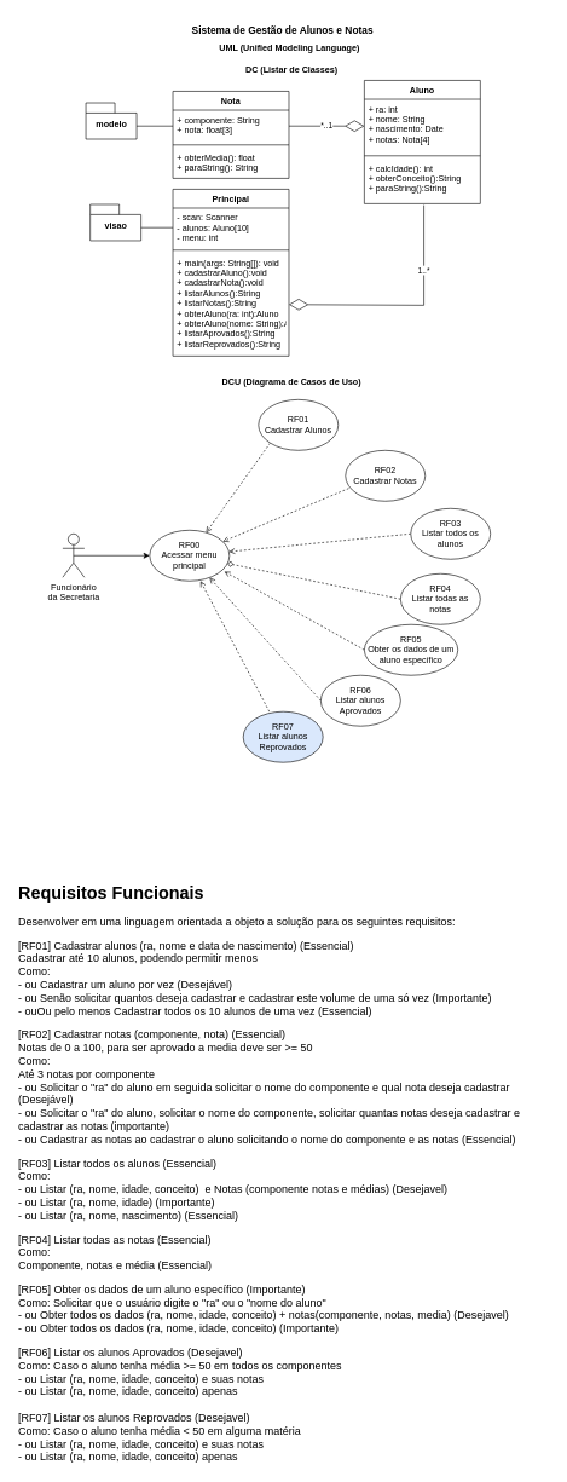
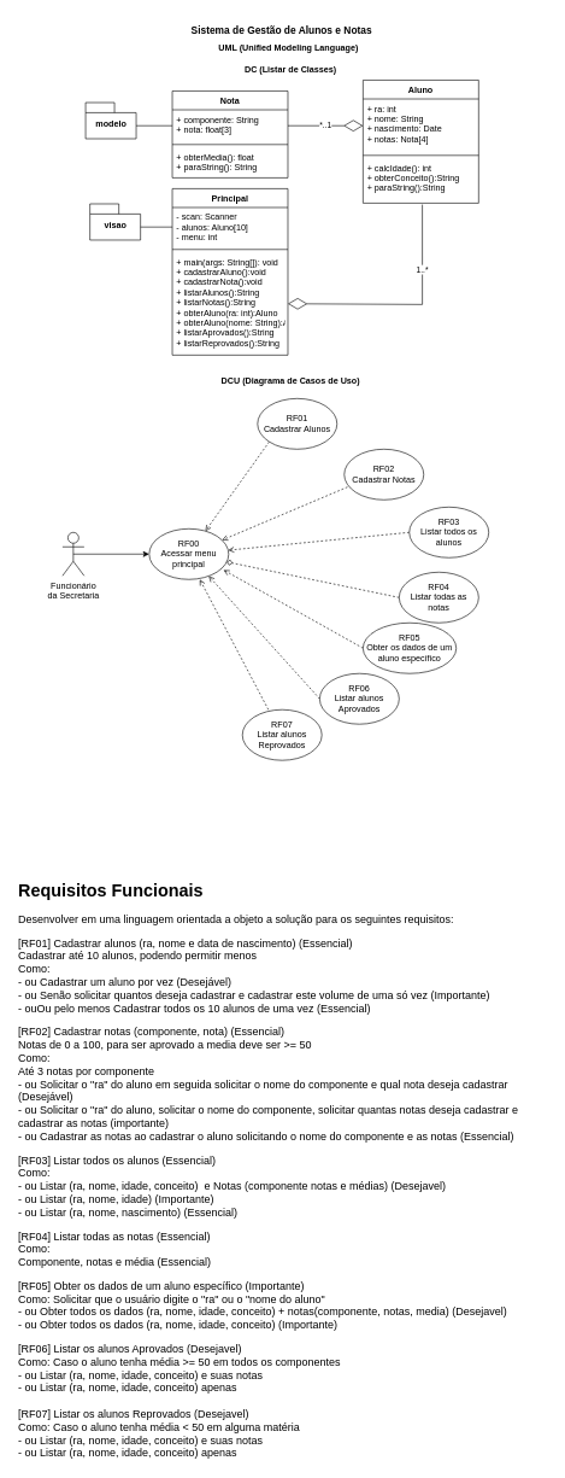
  <mxCell id="0" />
  <mxCell id="1" parent="0" />
  <mxCell id="2" value="Aluno" style="swimlane;fontStyle=1;align=center;verticalAlign=top;childLayout=stackLayout;horizontal=1;startSize=26;horizontalStack=0;resizeParent=1;resizeParentMax=0;resizeLast=0;collapsible=1;marginBottom=0;" parent="1" vertex="1"><mxGeometry x="502" y="110" width="160" height="170" as="geometry" /></mxCell>
  <mxCell id="3" value="+ ra: int&#10;+ nome: String&#10;+ nascimento: Date&#10;+ notas: Nota[4]" style="text;strokeColor=none;fillColor=none;align=left;verticalAlign=top;spacingLeft=4;spacingRight=4;overflow=hidden;rotatable=0;points=[[0,0.5],[1,0.5]];portConstraint=eastwest;" parent="2" vertex="1"><mxGeometry y="26" width="160" height="74" as="geometry" /></mxCell>
  <mxCell id="4" value="" style="line;strokeWidth=1;fillColor=none;align=left;verticalAlign=middle;spacingTop=-1;spacingLeft=3;spacingRight=3;rotatable=0;labelPosition=right;points=[];portConstraint=eastwest;" parent="2" vertex="1"><mxGeometry y="100" width="160" height="8" as="geometry" /></mxCell>
  <mxCell id="5" value="+ calcIdade(): int&#10;+ obterConceito():String&#10;+ paraString():String" style="text;strokeColor=none;fillColor=none;align=left;verticalAlign=top;spacingLeft=4;spacingRight=4;overflow=hidden;rotatable=0;points=[[0,0.5],[1,0.5]];portConstraint=eastwest;" parent="2" vertex="1"><mxGeometry y="108" width="160" height="62" as="geometry" /></mxCell>
  <mxCell id="6" value="Nota" style="swimlane;fontStyle=1;align=center;verticalAlign=top;childLayout=stackLayout;horizontal=1;startSize=26;horizontalStack=0;resizeParent=1;resizeParentMax=0;resizeLast=0;collapsible=1;marginBottom=0;" parent="1" vertex="1"><mxGeometry x="238" y="125" width="160" height="120" as="geometry" /></mxCell>
  <mxCell id="7" value="+ componente: String&#10;+ nota: float[3]" style="text;strokeColor=none;fillColor=none;align=left;verticalAlign=top;spacingLeft=4;spacingRight=4;overflow=hidden;rotatable=0;points=[[0,0.5],[1,0.5]];portConstraint=eastwest;" parent="6" vertex="1"><mxGeometry y="26" width="160" height="44" as="geometry" /></mxCell>
  <mxCell id="8" value="" style="line;strokeWidth=1;fillColor=none;align=left;verticalAlign=middle;spacingTop=-1;spacingLeft=3;spacingRight=3;rotatable=0;labelPosition=right;points=[];portConstraint=eastwest;" parent="6" vertex="1"><mxGeometry y="70" width="160" height="8" as="geometry" /></mxCell>
  <mxCell id="9" value="+ obterMedia(): float&#10;+ paraString(): String" style="text;strokeColor=none;fillColor=none;align=left;verticalAlign=top;spacingLeft=4;spacingRight=4;overflow=hidden;rotatable=0;points=[[0,0.5],[1,0.5]];portConstraint=eastwest;" parent="6" vertex="1"><mxGeometry y="78" width="160" height="42" as="geometry" /></mxCell>
  <mxCell id="10" value="modelo" style="shape=folder;fontStyle=1;spacingTop=10;tabWidth=40;tabHeight=14;tabPosition=left;html=1;" parent="1" vertex="1"><mxGeometry x="118" y="141" width="70" height="50" as="geometry" /></mxCell>
  <mxCell id="11" value="*..1" style="endArrow=diamondThin;endFill=0;endSize=24;html=1;rounded=0;exitX=1;exitY=0.5;exitDx=0;exitDy=0;" parent="1" source="7" target="3" edge="1"><mxGeometry width="160" relative="1" as="geometry"><mxPoint x="478" y="245" as="sourcePoint" /><mxPoint x="578" y="175" as="targetPoint" /></mxGeometry></mxCell>
  <mxCell id="12" value="visao" style="shape=folder;fontStyle=1;spacingTop=10;tabWidth=40;tabHeight=14;tabPosition=left;html=1;" parent="1" vertex="1"><mxGeometry x="124" y="281" width="70" height="50" as="geometry" /></mxCell>
  <mxCell id="13" value="Principal" style="swimlane;fontStyle=1;align=center;verticalAlign=top;childLayout=stackLayout;horizontal=1;startSize=26;horizontalStack=0;resizeParent=1;resizeParentMax=0;resizeLast=0;collapsible=1;marginBottom=0;" parent="1" vertex="1"><mxGeometry x="238" y="260" width="160" height="230" as="geometry" /></mxCell>
  <mxCell id="14" value="- scan: Scanner&#10;- alunos: Aluno[10]&#10;- menu: int" style="text;strokeColor=none;fillColor=none;align=left;verticalAlign=top;spacingLeft=4;spacingRight=4;overflow=hidden;rotatable=0;points=[[0,0.5],[1,0.5]];portConstraint=eastwest;" parent="13" vertex="1"><mxGeometry y="26" width="160" height="54" as="geometry" /></mxCell>
  <mxCell id="15" value="" style="line;strokeWidth=1;fillColor=none;align=left;verticalAlign=middle;spacingTop=-1;spacingLeft=3;spacingRight=3;rotatable=0;labelPosition=right;points=[];portConstraint=eastwest;" parent="13" vertex="1"><mxGeometry y="80" width="160" height="8" as="geometry" /></mxCell>
  <mxCell id="16" value="+ main(args: String[]): void&#10;+ cadastrarAluno():void&#10;+ cadastrarNota():void&#10;+ listarAlunos():String&#10;+ listarNotas():String&#10;+ obterAluno(ra: int):Aluno&#10;+ obterAluno(nome: String):Aluno&#10;+ listarAprovados():String&#10;+ listarReprovados():String" style="text;strokeColor=none;fillColor=none;align=left;verticalAlign=top;spacingLeft=4;spacingRight=4;overflow=hidden;rotatable=0;points=[[0,0.5],[1,0.5]];portConstraint=eastwest;" parent="13" vertex="1"><mxGeometry y="88" width="160" height="142" as="geometry" /></mxCell>
  <mxCell id="17" value="1..*" style="endArrow=diamondThin;endFill=0;endSize=24;html=1;rounded=0;exitX=0.513;exitY=1.032;exitDx=0;exitDy=0;exitPerimeter=0;edgeStyle=orthogonalEdgeStyle;entryX=1;entryY=0.5;entryDx=0;entryDy=0;" parent="1" source="5" target="16" edge="1"><mxGeometry x="-0.446" width="160" relative="1" as="geometry"><mxPoint x="558" y="485" as="sourcePoint" /><mxPoint x="512" y="183" as="targetPoint" /><Array as="points"><mxPoint x="584" y="420" /></Array><mxPoint as="offset" /></mxGeometry></mxCell>
  <mxCell id="18" style="edgeStyle=orthogonalEdgeStyle;rounded=0;orthogonalLoop=1;jettySize=auto;html=1;exitX=0;exitY=0.5;exitDx=0;exitDy=0;entryX=0;entryY=0;entryDx=70;entryDy=32;entryPerimeter=0;endArrow=none;endFill=0;" parent="1" source="14" target="12" edge="1"><mxGeometry relative="1" as="geometry" /></mxCell>
  <mxCell id="19" style="edgeStyle=orthogonalEdgeStyle;rounded=0;orthogonalLoop=1;jettySize=auto;html=1;exitX=0;exitY=0.5;exitDx=0;exitDy=0;entryX=0;entryY=0;entryDx=70;entryDy=32;entryPerimeter=0;endArrow=none;endFill=0;" parent="1" source="7" target="10" edge="1"><mxGeometry relative="1" as="geometry" /></mxCell>
  <mxCell id="20" value="DC (Listar de Classes)" style="text;align=center;fontStyle=1;verticalAlign=middle;spacingLeft=3;spacingRight=3;strokeColor=none;rotatable=0;points=[[0,0.5],[1,0.5]];portConstraint=eastwest;" parent="1" vertex="1"><mxGeometry x="309" y="80" width="186" height="30" as="geometry" /></mxCell>
  <mxCell id="21" value="Sistema de Gestão de Alunos e Notas" style="text;align=center;fontStyle=1;verticalAlign=middle;spacingLeft=3;spacingRight=3;strokeColor=none;rotatable=0;points=[[0,0.5],[1,0.5]];portConstraint=eastwest;fontSize=14;" parent="1" vertex="1"><mxGeometry x="254" y="20" width="271" height="40" as="geometry" /></mxCell>
  <mxCell id="22" value="&lt;h1&gt;Requisitos Funcionais&lt;/h1&gt;&lt;p style=&quot;font-size: 15px&quot;&gt;&lt;font style=&quot;font-size: 15px&quot;&gt;Desenvolver em uma linguagem orientada a objeto a solução para os seguintes requisitos:&lt;/font&gt;&lt;/p&gt;&lt;p style=&quot;font-size: 15px&quot;&gt;&lt;font style=&quot;font-size: 15px&quot;&gt;[RF01] Cadastrar alunos (ra, nome e data de nascimento) (Essencial)&lt;br&gt;Cadastrar até 10 alunos, podendo permitir menos&lt;br&gt;&lt;span&gt;Como:&lt;br&gt;&lt;/span&gt;&lt;span&gt;- ou Cadastrar um aluno por vez (Desejável)&lt;br&gt;&lt;/span&gt;&lt;span&gt;- ou Senão solicitar quantos deseja cadastrar e cadastrar este volume de uma só vez (Importante)&lt;br&gt;&lt;/span&gt;&lt;span&gt;- ouOu pelo menos Cadastrar todos os 10 alunos de uma vez (Essencial)&lt;/span&gt;&lt;/font&gt;&lt;/p&gt;&lt;p style=&quot;font-size: 15px&quot;&gt;&lt;font style=&quot;font-size: 15px&quot;&gt;&lt;span&gt;[RF02] Cadastrar notas (componente, nota) (Essencial)&lt;br&gt;Notas de 0 a 100, para ser aprovado a media deve ser &amp;gt;= 50&lt;br&gt;Como:&lt;br&gt;Até 3 notas por componente&lt;br&gt;- ou Solicitar o &quot;ra&quot; do aluno em seguida solicitar o nome do componente e qual nota deseja cadastrar (Desejável)&lt;br&gt;- ou Solicitar o &quot;ra&quot; do aluno, solicitar o nome do componente, solicitar quantas notas deseja cadastrar e cadastrar as notas (importante)&lt;br&gt;&lt;/span&gt;- ou Cadastrar as notas ao cadastrar o aluno solicitando o nome do componente e as notas (Essencial)&lt;span&gt;&lt;br&gt;&lt;/span&gt;&lt;/font&gt;&lt;/p&gt;&lt;p style=&quot;font-size: 15px&quot;&gt;&lt;font style=&quot;font-size: 15px&quot;&gt;&lt;span&gt;[RF03] Listar todos os alunos (Essencial)&lt;br&gt;Como:&lt;br&gt;- ou Listar (ra, nome, idade, conceito)&amp;nbsp; e Notas (componente notas e médias) (Desejavel)&lt;br&gt;&lt;/span&gt;&lt;span&gt;- ou Listar (ra, nome, idade) (Importante)&lt;br&gt;&lt;/span&gt;&lt;span&gt;- ou Listar (ra, nome, nascimento) (Essencial)&lt;/span&gt;&lt;/font&gt;&lt;/p&gt;&lt;p style=&quot;font-size: 15px&quot;&gt;&lt;span&gt;&lt;font style=&quot;font-size: 15px&quot;&gt;[RF04] Listar todas as notas (Essencial)&lt;br&gt;Como:&lt;br&gt;Componente, notas e média (Essencial)&lt;/font&gt;&lt;/span&gt;&lt;/p&gt;&lt;p style=&quot;font-size: 15px&quot;&gt;&lt;font style=&quot;font-size: 15px&quot;&gt;&lt;span&gt;[RF05] Obter os dados de um aluno específico (Importante)&lt;br&gt;Como: Solicitar que o usuário digite o &quot;ra&quot; ou o &quot;nome do aluno&quot;&lt;br&gt;- ou Obter todos os dados (ra, nome, idade, conceito) + notas(componente, notas, media) (Desejavel)&lt;br&gt;&lt;/span&gt;- ou Obter todos os dados (ra, nome, idade, conceito) (Importante)&lt;br&gt;&lt;/font&gt;&lt;/p&gt;&lt;font style=&quot;font-size: 15px&quot;&gt;[RF06] Listar os alunos Aprovados (Desejavel)&lt;br&gt;Como: Caso o aluno tenha média &amp;gt;= 50 em todos os componentes&lt;br&gt;- ou Listar (ra, nome, idade, conceito) e suas notas&lt;br&gt;- ou Listar (ra, nome, idade, conceito) apenas&lt;br&gt;&lt;br&gt;[RF07] Listar os alunos Reprovados (Desejavel)&lt;br&gt;Como: Caso o aluno tenha média &amp;lt; 50 em alguma matéria&lt;br&gt;- ou Listar (ra, nome, idade, conceito) e suas notas&lt;br&gt;- ou Listar (ra, nome, idade, conceito) apenas&lt;/font&gt;" style="text;html=1;strokeColor=none;fillColor=none;spacing=5;spacingTop=-20;whiteSpace=wrap;overflow=hidden;rounded=0;" parent="1" vertex="1"><mxGeometry x="20" y="1210" width="740" height="810" as="geometry" /></mxCell>
  <mxCell id="23" value="UML (Unified Modeling Language)" style="text;align=center;fontStyle=1;verticalAlign=middle;spacingLeft=3;spacingRight=3;strokeColor=none;rotatable=0;points=[[0,0.5],[1,0.5]];portConstraint=eastwest;" vertex="1" parent="1"><mxGeometry x="306" y="50" width="186" height="30" as="geometry" /></mxCell>
  <mxCell id="24" value="DCU (Diagrama de Casos de Uso)" style="text;align=center;fontStyle=1;verticalAlign=middle;spacingLeft=3;spacingRight=3;strokeColor=none;rotatable=0;points=[[0,0.5],[1,0.5]];portConstraint=eastwest;" vertex="1" parent="1"><mxGeometry x="302" y="510" width="200" height="30" as="geometry" /></mxCell>
  <mxCell id="25" style="edgeStyle=orthogonalEdgeStyle;rounded=0;orthogonalLoop=1;jettySize=auto;html=1;exitX=0.5;exitY=0.5;exitDx=0;exitDy=0;exitPerimeter=0;entryX=0;entryY=0.5;entryDx=0;entryDy=0;fontSize=12;" edge="1" parent="1" source="26" target="35"><mxGeometry relative="1" as="geometry" /></mxCell>
  <mxCell id="26" value="Funcionário&lt;br style=&quot;font-size: 12px;&quot;&gt;da Secretaria" style="shape=umlActor;verticalLabelPosition=bottom;verticalAlign=top;html=1;outlineConnect=0;fontSize=12;" vertex="1" parent="1"><mxGeometry x="86" y="735" width="30" height="60" as="geometry" /></mxCell>
  <mxCell id="27" style="rounded=0;orthogonalLoop=1;jettySize=auto;html=1;exitX=0;exitY=1;exitDx=0;exitDy=0;fontSize=12;dashed=1;endArrow=open;endFill=0;" edge="1" parent="1" source="28" target="35"><mxGeometry relative="1" as="geometry" /></mxCell>
  <mxCell id="28" value="RF01&lt;br&gt;Cadastrar Alunos" style="ellipse;whiteSpace=wrap;html=1;fontSize=12;" vertex="1" parent="1"><mxGeometry x="356" y="550" width="110" height="70" as="geometry" /></mxCell>
  <mxCell id="29" style="edgeStyle=none;rounded=0;orthogonalLoop=1;jettySize=auto;html=1;dashed=1;fontSize=12;endArrow=open;endFill=0;" edge="1" parent="1" target="35"><mxGeometry relative="1" as="geometry"><mxPoint x="486" y="670" as="sourcePoint" /></mxGeometry></mxCell>
  <mxCell id="30" value="RF02&lt;br&gt;Cadastrar Notas" style="ellipse;whiteSpace=wrap;html=1;fontSize=12;" vertex="1" parent="1"><mxGeometry x="476" y="620" width="110" height="70" as="geometry" /></mxCell>
  <mxCell id="31" style="edgeStyle=none;rounded=0;orthogonalLoop=1;jettySize=auto;html=1;exitX=0;exitY=0.5;exitDx=0;exitDy=0;dashed=1;fontSize=12;endArrow=open;endFill=0;" edge="1" parent="1" source="32" target="35"><mxGeometry relative="1" as="geometry" /></mxCell>
  <mxCell id="32" value="RF03&lt;br&gt;Listar todos os alunos" style="ellipse;whiteSpace=wrap;html=1;fontSize=12;" vertex="1" parent="1"><mxGeometry x="566" y="700" width="110" height="70" as="geometry" /></mxCell>
  <mxCell id="33" style="edgeStyle=none;rounded=0;orthogonalLoop=1;jettySize=auto;html=1;exitX=0;exitY=0.5;exitDx=0;exitDy=0;dashed=1;fontSize=12;endArrow=diamond;endFill=0;" edge="1" parent="1" source="34" target="35"><mxGeometry relative="1" as="geometry" /></mxCell>
  <mxCell id="34" value="RF04&lt;br&gt;Listar todas as notas" style="ellipse;whiteSpace=wrap;html=1;fontSize=12;" vertex="1" parent="1"><mxGeometry x="552" y="790" width="110" height="70" as="geometry" /></mxCell>
  <mxCell id="35" value="RF00&lt;br&gt;Acessar menu principal" style="ellipse;whiteSpace=wrap;html=1;fontSize=12;" vertex="1" parent="1"><mxGeometry x="206" y="730" width="110" height="70" as="geometry" /></mxCell>
  <mxCell id="36" style="edgeStyle=none;rounded=0;orthogonalLoop=1;jettySize=auto;html=1;exitX=0;exitY=0.5;exitDx=0;exitDy=0;dashed=1;fontSize=12;endArrow=open;endFill=0;" edge="1" parent="1" source="37" target="35"><mxGeometry relative="1" as="geometry" /></mxCell>
  <mxCell id="37" value="RF06&lt;br&gt;Listar alunos Aprovados" style="ellipse;whiteSpace=wrap;html=1;fontSize=12;" vertex="1" parent="1"><mxGeometry x="442" y="930" width="110" height="70" as="geometry" /></mxCell>
  <mxCell id="38" style="edgeStyle=none;rounded=0;orthogonalLoop=1;jettySize=auto;html=1;exitX=0.327;exitY=0;exitDx=0;exitDy=0;dashed=1;fontSize=12;endArrow=open;endFill=0;exitPerimeter=0;" edge="1" parent="1" source="39"><mxGeometry relative="1" as="geometry"><mxPoint x="276" y="800" as="targetPoint" /></mxGeometry></mxCell>
- <mxCell id="39" value="RF07&lt;br&gt;Listar alunos Reprovados" style="ellipse;whiteSpace=wrap;html=1;fontSize=12;fillColor=#dae8fc;" vertex="1" parent="1"><mxGeometry x="335" y="980" width="110" height="70" as="geometry" /></mxCell>
+ <mxCell id="39" value="RF07&lt;br&gt;Listar alunos Reprovados" style="ellipse;whiteSpace=wrap;html=1;fontSize=12;" vertex="1" parent="1"><mxGeometry x="335" y="980" width="110" height="70" as="geometry" /></mxCell>
  <mxCell id="40" style="edgeStyle=none;rounded=0;orthogonalLoop=1;jettySize=auto;html=1;exitX=0;exitY=0.5;exitDx=0;exitDy=0;entryX=0.936;entryY=0.814;entryDx=0;entryDy=0;entryPerimeter=0;dashed=1;fontSize=12;endArrow=open;endFill=0;" edge="1" parent="1" source="41" target="35"><mxGeometry relative="1" as="geometry" /></mxCell>
  <mxCell id="41" value="RF05&lt;br&gt;&lt;span style=&quot;text-align: left&quot;&gt;&lt;font style=&quot;font-size: 12px&quot;&gt;Obter os dados de um aluno específico&lt;/font&gt;&lt;/span&gt;" style="ellipse;whiteSpace=wrap;html=1;fontSize=12;" vertex="1" parent="1"><mxGeometry x="502" y="860" width="129" height="70" as="geometry" /></mxCell>
